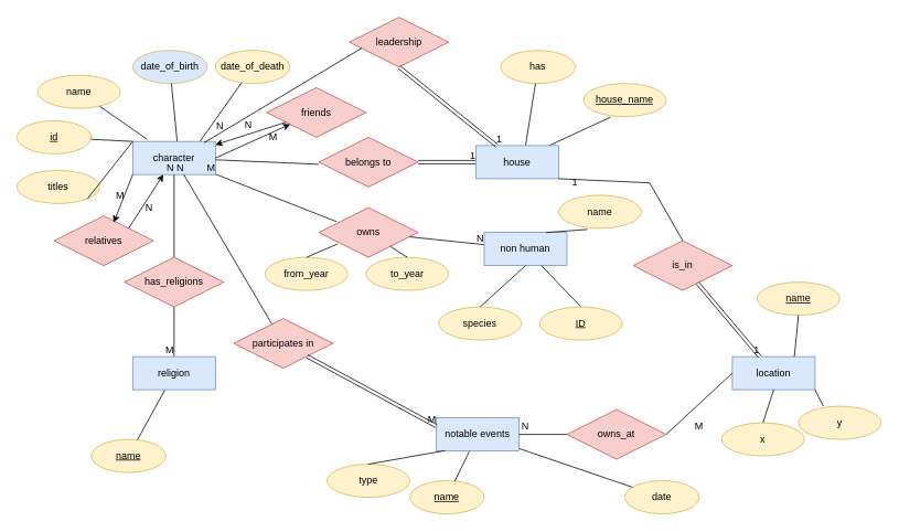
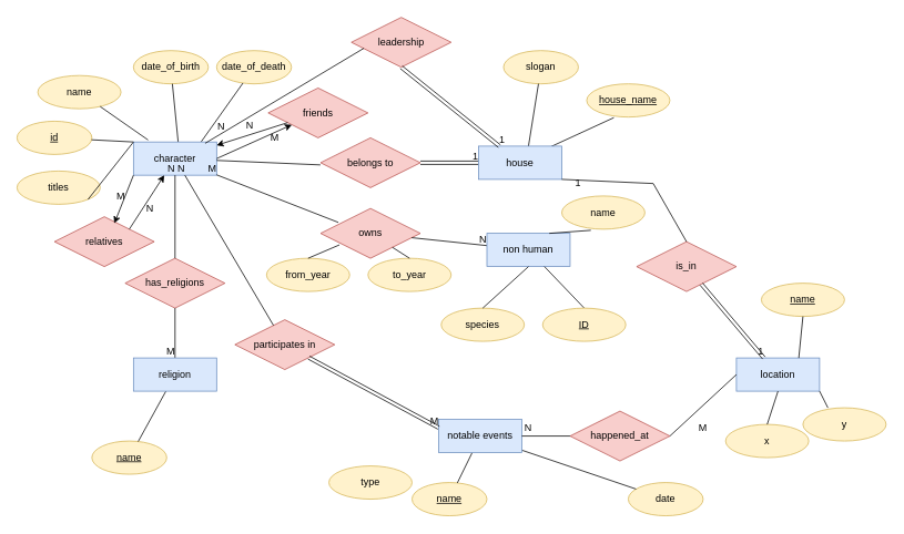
  <mxCell id="0" />
  <mxCell id="1" parent="0" />
- <mxCell id="2" value="date_of_birth" style="ellipse;whiteSpace=wrap;html=1;fontFamily=Helvetica;fillColor=#dae8fc;strokeColor=#d6b656;" parent="1" vertex="1"><mxGeometry x="160" y="60" width="90" height="40" as="geometry" /></mxCell>
+ <mxCell id="2" value="date_of_birth" style="ellipse;whiteSpace=wrap;html=1;fontFamily=Helvetica;fillColor=#fff2cc;strokeColor=#d6b656;" parent="1" vertex="1"><mxGeometry x="160" y="60" width="90" height="40" as="geometry" /></mxCell>
  <mxCell id="3" style="edgeStyle=orthogonalEdgeStyle;rounded=0;orthogonalLoop=1;jettySize=auto;html=1;exitX=0.5;exitY=1;exitDx=0;exitDy=0;fontFamily=Helvetica;" parent="1" source="2" target="2" edge="1"><mxGeometry relative="1" as="geometry" /></mxCell>
  <mxCell id="4" value="date_of_death" style="ellipse;whiteSpace=wrap;html=1;fontFamily=Helvetica;fillColor=#fff2cc;strokeColor=#d6b656;" parent="1" vertex="1"><mxGeometry x="260" y="60" width="90" height="40" as="geometry" /></mxCell>
  <mxCell id="5" value="&lt;u&gt;id&lt;/u&gt;" style="ellipse;whiteSpace=wrap;html=1;fontFamily=Helvetica;fillColor=#fff2cc;strokeColor=#d6b656;" parent="1" vertex="1"><mxGeometry x="20" y="145" width="90" height="40" as="geometry" /></mxCell>
  <mxCell id="6" value="" style="endArrow=none;html=1;rounded=0;fontFamily=Helvetica;exitX=0;exitY=0;exitDx=0;exitDy=0;" parent="1" target="5" edge="1"><mxGeometry width="50" height="50" relative="1" as="geometry"><mxPoint x="160" y="170" as="sourcePoint" /><mxPoint x="230" y="200" as="targetPoint" /></mxGeometry></mxCell>
  <mxCell id="7" value="" style="endArrow=none;html=1;rounded=0;fontFamily=Helvetica;" parent="1" target="2" edge="1"><mxGeometry width="50" height="50" relative="1" as="geometry"><mxPoint x="213.75" y="170" as="sourcePoint" /><mxPoint x="620" y="270" as="targetPoint" /></mxGeometry></mxCell>
  <mxCell id="8" value="" style="endArrow=none;html=1;rounded=0;fontFamily=Helvetica;" parent="1" target="4" edge="1"><mxGeometry width="50" height="50" relative="1" as="geometry"><mxPoint x="241.25" y="170" as="sourcePoint" /><mxPoint x="620" y="270" as="targetPoint" /></mxGeometry></mxCell>
- <mxCell id="9" value="has" style="ellipse;whiteSpace=wrap;html=1;fontFamily=Helvetica;fillColor=#fff2cc;strokeColor=#d6b656;" parent="1" vertex="1"><mxGeometry x="605" y="60" width="90" height="40" as="geometry" /></mxCell>
+ <mxCell id="9" value="slogan" style="ellipse;whiteSpace=wrap;html=1;fontFamily=Helvetica;fillColor=#fff2cc;strokeColor=#d6b656;" parent="1" vertex="1"><mxGeometry x="605" y="60" width="90" height="40" as="geometry" /></mxCell>
  <mxCell id="10" value="" style="endArrow=none;html=1;rounded=0;fontFamily=Helvetica;" parent="1" target="9" edge="1"><mxGeometry width="50" height="50" relative="1" as="geometry"><mxPoint x="634.167" y="180" as="sourcePoint" /><mxPoint x="625" y="270" as="targetPoint" /></mxGeometry></mxCell>
  <mxCell id="11" value="" style="endArrow=none;html=1;rounded=0;fontFamily=Helvetica;entryX=0.327;entryY=1.017;entryDx=0;entryDy=0;entryPerimeter=0;" parent="1" target="48" edge="1"><mxGeometry width="50" height="50" relative="1" as="geometry"><mxPoint x="652.5" y="180" as="sourcePoint" /><mxPoint x="766.639" y="97.094" as="targetPoint" /></mxGeometry></mxCell>
  <mxCell id="12" value="&lt;u&gt;name&lt;/u&gt;" style="ellipse;whiteSpace=wrap;html=1;fontFamily=Helvetica;fillColor=#fff2cc;strokeColor=#d6b656;" parent="1" vertex="1"><mxGeometry x="110" y="530" width="90" height="40" as="geometry" /></mxCell>
  <mxCell id="13" value="" style="endArrow=none;html=1;rounded=0;fontFamily=Helvetica;" parent="1" source="12" target="38" edge="1"><mxGeometry relative="1" as="geometry"><mxPoint x="380" y="330" as="sourcePoint" /><mxPoint x="200.5" y="520" as="targetPoint" /></mxGeometry></mxCell>
  <mxCell id="14" value="has_religions" style="shape=rhombus;perimeter=rhombusPerimeter;whiteSpace=wrap;html=1;align=center;fontFamily=Helvetica;fillColor=#f8cecc;strokeColor=#b85450;" parent="1" vertex="1"><mxGeometry x="150" y="310" width="120" height="60" as="geometry" /></mxCell>
  <mxCell id="15" value="&lt;u&gt;name&lt;/u&gt;" style="ellipse;whiteSpace=wrap;html=1;fontFamily=Helvetica;fillColor=#fff2cc;strokeColor=#d6b656;" parent="1" vertex="1"><mxGeometry x="495" y="580" width="90" height="40" as="geometry" /></mxCell>
  <mxCell id="16" value="" style="endArrow=none;html=1;rounded=0;fontFamily=Helvetica;" parent="1" source="15" target="37" edge="1"><mxGeometry relative="1" as="geometry"><mxPoint x="337" y="404" as="sourcePoint" /><mxPoint x="658.471" y="504" as="targetPoint" /></mxGeometry></mxCell>
  <mxCell id="17" value="participates in" style="shape=rhombus;perimeter=rhombusPerimeter;whiteSpace=wrap;html=1;align=center;fontFamily=Helvetica;fillColor=#f8cecc;strokeColor=#b85450;" parent="1" vertex="1"><mxGeometry x="282" y="384" width="120" height="60" as="geometry" /></mxCell>
  <mxCell id="18" value="owns" style="shape=rhombus;perimeter=rhombusPerimeter;whiteSpace=wrap;html=1;align=center;fontFamily=Helvetica;fillColor=#f8cecc;strokeColor=#b85450;" parent="1" vertex="1"><mxGeometry x="385" y="250" width="120" height="60" as="geometry" /></mxCell>
  <mxCell id="19" value="" style="endArrow=none;html=1;rounded=0;fontFamily=Helvetica;" parent="1" source="18" target="34" edge="1"><mxGeometry relative="1" as="geometry"><mxPoint x="385" y="370" as="sourcePoint" /><mxPoint x="625" y="295" as="targetPoint" /></mxGeometry></mxCell>
  <mxCell id="20" value="N" style="resizable=0;html=1;align=right;verticalAlign=bottom;fontFamily=Helvetica;" parent="19" connectable="0" vertex="1"><mxGeometry x="1" relative="1" as="geometry" /></mxCell>
  <mxCell id="21" value="date" style="ellipse;whiteSpace=wrap;html=1;fontFamily=Helvetica;fillColor=#fff2cc;strokeColor=#d6b656;" parent="1" vertex="1"><mxGeometry x="755" y="580" width="90" height="40" as="geometry" /></mxCell>
  <mxCell id="22" value="" style="endArrow=none;html=1;rounded=0;fontFamily=Helvetica;" parent="1" source="37" target="21" edge="1"><mxGeometry relative="1" as="geometry"><mxPoint x="707" y="501.945" as="sourcePoint" /><mxPoint x="1017" y="344" as="targetPoint" /></mxGeometry></mxCell>
  <mxCell id="23" value="character" style="whiteSpace=wrap;html=1;align=center;fillColor=#dae8fc;strokeColor=#6c8ebf;fontFamily=Helvetica;" parent="1" vertex="1"><mxGeometry x="160" y="170" width="100" height="40" as="geometry" /></mxCell>
  <mxCell id="24" value="" style="endArrow=none;html=1;rounded=0;fontFamily=Helvetica;" parent="1" target="23" edge="1"><mxGeometry relative="1" as="geometry"><mxPoint x="406.341" y="266.829" as="sourcePoint" /><mxPoint x="620" y="370" as="targetPoint" /></mxGeometry></mxCell>
  <mxCell id="25" value="Μ" style="resizable=0;html=1;align=right;verticalAlign=bottom;fontFamily=Helvetica;" parent="24" connectable="0" vertex="1"><mxGeometry x="1" relative="1" as="geometry" /></mxCell>
  <mxCell id="26" value="" style="endArrow=none;html=1;rounded=0;fontFamily=Helvetica;" parent="1" source="17" target="23" edge="1"><mxGeometry relative="1" as="geometry"><mxPoint x="460" y="370" as="sourcePoint" /><mxPoint x="620" y="370" as="targetPoint" /></mxGeometry></mxCell>
  <mxCell id="27" value="N" style="resizable=0;html=1;align=right;verticalAlign=bottom;fontFamily=Helvetica;" parent="26" connectable="0" vertex="1"><mxGeometry x="1" relative="1" as="geometry" /></mxCell>
  <mxCell id="28" value="" style="endArrow=none;html=1;rounded=0;fontFamily=Helvetica;" parent="1" source="14" target="23" edge="1"><mxGeometry relative="1" as="geometry"><mxPoint x="460" y="370" as="sourcePoint" /><mxPoint x="620" y="370" as="targetPoint" /></mxGeometry></mxCell>
  <mxCell id="29" value="N" style="resizable=0;html=1;align=right;verticalAlign=bottom;fontFamily=Helvetica;" parent="28" connectable="0" vertex="1"><mxGeometry x="1" relative="1" as="geometry" /></mxCell>
  <mxCell id="30" value="" style="endArrow=none;html=1;rounded=0;fontFamily=Helvetica;" parent="1" target="23" edge="1"><mxGeometry relative="1" as="geometry"><mxPoint x="384.8" y="197.6" as="sourcePoint" /><mxPoint x="620" y="370" as="targetPoint" /></mxGeometry></mxCell>
  <mxCell id="31" value="N" style="resizable=0;html=1;align=right;verticalAlign=bottom;fontFamily=Helvetica;" parent="30" connectable="0" vertex="1"><mxGeometry x="1" relative="1" as="geometry"><mxPoint x="10" y="-32" as="offset" /></mxGeometry></mxCell>
  <mxCell id="32" value="" style="shape=link;html=1;rounded=0;fontFamily=Helvetica;" parent="1" edge="1"><mxGeometry relative="1" as="geometry"><mxPoint x="505" y="195" as="sourcePoint" /><mxPoint x="575" y="195" as="targetPoint" /></mxGeometry></mxCell>
  <mxCell id="33" value="1" style="resizable=0;html=1;align=right;verticalAlign=bottom;fontFamily=Helvetica;" parent="32" connectable="0" vertex="1"><mxGeometry x="1" relative="1" as="geometry" /></mxCell>
  <mxCell id="34" value="non human" style="whiteSpace=wrap;html=1;align=center;fillColor=#dae8fc;strokeColor=#6c8ebf;fontFamily=Helvetica;" parent="1" vertex="1"><mxGeometry x="585" y="280" width="100" height="40" as="geometry" /></mxCell>
  <mxCell id="35" value="" style="endArrow=none;html=1;rounded=0;fontFamily=Helvetica;" parent="1" source="14" target="38" edge="1"><mxGeometry relative="1" as="geometry"><mxPoint x="290" y="370" as="sourcePoint" /><mxPoint x="290" y="460" as="targetPoint" /></mxGeometry></mxCell>
  <mxCell id="36" value="M" style="resizable=0;html=1;align=right;verticalAlign=bottom;fontFamily=Helvetica;" parent="35" connectable="0" vertex="1"><mxGeometry x="1" relative="1" as="geometry" /></mxCell>
  <mxCell id="37" value="notable events" style="whiteSpace=wrap;html=1;align=center;fillColor=#dae8fc;strokeColor=#6c8ebf;fontFamily=Helvetica;" parent="1" vertex="1"><mxGeometry x="527" y="504" width="100" height="40" as="geometry" /></mxCell>
  <mxCell id="38" value="religion" style="whiteSpace=wrap;html=1;align=center;fillColor=#dae8fc;strokeColor=#6c8ebf;fontFamily=Helvetica;" parent="1" vertex="1"><mxGeometry x="160" y="430" width="100" height="40" as="geometry" /></mxCell>
  <mxCell id="39" value="" style="endArrow=none;html=1;rounded=0;entryX=0.5;entryY=1;entryDx=0;entryDy=0;fontFamily=Helvetica;" parent="1" source="34" target="49" edge="1"><mxGeometry relative="1" as="geometry"><mxPoint x="545" y="320" as="sourcePoint" /><mxPoint x="790.747" y="386.6" as="targetPoint" /></mxGeometry></mxCell>
  <mxCell id="40" value="" style="shape=link;html=1;rounded=0;entryX=0;entryY=0.25;entryDx=0;entryDy=0;fontFamily=Helvetica;" parent="1" source="17" target="37" edge="1"><mxGeometry relative="1" as="geometry"><mxPoint x="487" y="324" as="sourcePoint" /><mxPoint x="647" y="324" as="targetPoint" /></mxGeometry></mxCell>
  <mxCell id="41" value="M" style="resizable=0;html=1;align=right;verticalAlign=bottom;fontFamily=Helvetica;" parent="40" connectable="0" vertex="1"><mxGeometry x="1" relative="1" as="geometry" /></mxCell>
  <mxCell id="42" value="species" style="ellipse;whiteSpace=wrap;html=1;align=center;fillColor=#fff2cc;strokeColor=#d6b656;fontFamily=Helvetica;" parent="1" vertex="1"><mxGeometry x="530" y="370" width="100" height="40" as="geometry" /></mxCell>
  <mxCell id="43" value="name" style="ellipse;whiteSpace=wrap;html=1;align=center;fillColor=#fff2cc;strokeColor=#d6b656;fontFamily=Helvetica;" parent="1" vertex="1"><mxGeometry x="675" y="235" width="100" height="40" as="geometry" /></mxCell>
  <mxCell id="44" style="edgeStyle=orthogonalEdgeStyle;rounded=0;orthogonalLoop=1;jettySize=auto;html=1;exitX=0.5;exitY=1;exitDx=0;exitDy=0;fontFamily=Helvetica;" parent="1" source="42" target="42" edge="1"><mxGeometry relative="1" as="geometry" /></mxCell>
  <mxCell id="45" value="" style="endArrow=none;html=1;rounded=0;exitX=0.5;exitY=0;exitDx=0;exitDy=0;entryX=0.5;entryY=1;entryDx=0;entryDy=0;fontFamily=Helvetica;" parent="1" source="42" target="34" edge="1"><mxGeometry relative="1" as="geometry"><mxPoint x="665" y="410" as="sourcePoint" /><mxPoint x="825" y="410" as="targetPoint" /></mxGeometry></mxCell>
  <mxCell id="46" value="" style="endArrow=none;html=1;rounded=0;exitX=0.35;exitY=1.033;exitDx=0;exitDy=0;exitPerimeter=0;entryX=0.75;entryY=0;entryDx=0;entryDy=0;fontFamily=Helvetica;" parent="1" source="43" target="34" edge="1"><mxGeometry relative="1" as="geometry"><mxPoint x="665" y="410" as="sourcePoint" /><mxPoint x="825" y="410" as="targetPoint" /></mxGeometry></mxCell>
  <mxCell id="47" value="house" style="whiteSpace=wrap;html=1;align=center;fillColor=#dae8fc;strokeColor=#6c8ebf;fontFamily=Helvetica;" parent="1" vertex="1"><mxGeometry x="575" y="175" width="100" height="40" as="geometry" /></mxCell>
  <mxCell id="48" value="house_name" style="ellipse;whiteSpace=wrap;html=1;align=center;fontStyle=4;fillColor=#fff2cc;strokeColor=#d6b656;fontFamily=Helvetica;" parent="1" vertex="1"><mxGeometry x="705" y="100" width="100" height="40" as="geometry" /></mxCell>
  <mxCell id="49" value="ID" style="ellipse;whiteSpace=wrap;html=1;align=center;fontStyle=4;fillColor=#fff2cc;strokeColor=#d6b656;direction=west;fontFamily=Helvetica;" parent="1" vertex="1"><mxGeometry x="652" y="370" width="100" height="40" as="geometry" /></mxCell>
  <mxCell id="50" value="from_year" style="ellipse;whiteSpace=wrap;html=1;align=center;fillColor=#fff2cc;strokeColor=#d6b656;fontFamily=Helvetica;" parent="1" vertex="1"><mxGeometry x="320" y="310" width="100" height="40" as="geometry" /></mxCell>
  <mxCell id="51" value="to_year" style="ellipse;whiteSpace=wrap;html=1;align=center;fillColor=#fff2cc;strokeColor=#d6b656;fontFamily=Helvetica;" parent="1" vertex="1"><mxGeometry x="442" y="310" width="100" height="40" as="geometry" /></mxCell>
  <mxCell id="52" value="belongs to" style="shape=rhombus;perimeter=rhombusPerimeter;whiteSpace=wrap;html=1;align=center;fillColor=#f8cecc;strokeColor=#b85450;fontFamily=Helvetica;" parent="1" vertex="1"><mxGeometry x="385" y="165" width="120" height="60" as="geometry" /></mxCell>
  <mxCell id="53" value="titles" style="ellipse;whiteSpace=wrap;html=1;align=center;fillColor=#fff2cc;strokeColor=#d6b656;fontFamily=Helvetica;" parent="1" vertex="1"><mxGeometry x="20" y="205" width="100" height="40" as="geometry" /></mxCell>
  <mxCell id="54" value="" style="endArrow=none;html=1;rounded=0;exitX=1;exitY=1;exitDx=0;exitDy=0;entryX=0;entryY=0;entryDx=0;entryDy=0;fontFamily=Helvetica;" parent="1" source="53" target="23" edge="1"><mxGeometry relative="1" as="geometry"><mxPoint x="400" y="340" as="sourcePoint" /><mxPoint x="560" y="340" as="targetPoint" /></mxGeometry></mxCell>
  <mxCell id="55" value="relatives" style="shape=rhombus;perimeter=rhombusPerimeter;whiteSpace=wrap;html=1;align=center;fillColor=#f8cecc;strokeColor=#b85450;fontFamily=Helvetica;" parent="1" vertex="1"><mxGeometry x="65" y="260" width="120" height="60" as="geometry" /></mxCell>
  <mxCell id="56" value="" style="endArrow=classic;html=1;rounded=0;exitX=0;exitY=1;exitDx=0;exitDy=0;entryX=0.6;entryY=0.133;entryDx=0;entryDy=0;entryPerimeter=0;fontFamily=Helvetica;" parent="1" source="23" target="55" edge="1"><mxGeometry width="50" height="50" relative="1" as="geometry"><mxPoint x="890" y="360" as="sourcePoint" /><mxPoint x="940" y="310" as="targetPoint" /></mxGeometry></mxCell>
  <mxCell id="57" value="" style="endArrow=classic;html=1;rounded=0;exitX=1;exitY=0;exitDx=0;exitDy=0;fontFamily=Helvetica;" parent="1" source="55" target="23" edge="1"><mxGeometry width="50" height="50" relative="1" as="geometry"><mxPoint x="890" y="360" as="sourcePoint" /><mxPoint x="940" y="310" as="targetPoint" /></mxGeometry></mxCell>
  <mxCell id="58" value="friends" style="shape=rhombus;perimeter=rhombusPerimeter;whiteSpace=wrap;html=1;align=center;fillColor=#f8cecc;strokeColor=#b85450;fontFamily=Helvetica;" parent="1" vertex="1"><mxGeometry x="322" y="105" width="120" height="60" as="geometry" /></mxCell>
  <mxCell id="59" value="" style="endArrow=classic;html=1;rounded=0;fontFamily=Helvetica;" parent="1" source="58" target="23" edge="1"><mxGeometry width="50" height="50" relative="1" as="geometry"><mxPoint x="140" y="360" as="sourcePoint" /><mxPoint x="190" y="310" as="targetPoint" /></mxGeometry></mxCell>
  <mxCell id="60" value="" style="endArrow=classic;html=1;rounded=0;fontFamily=Helvetica;" parent="1" target="58" edge="1"><mxGeometry width="50" height="50" relative="1" as="geometry"><mxPoint x="260" y="190" as="sourcePoint" /><mxPoint x="190" y="310" as="targetPoint" /></mxGeometry></mxCell>
  <mxCell id="61" value="type" style="ellipse;whiteSpace=wrap;html=1;align=center;fillColor=#fff2cc;strokeColor=#d6b656;fontFamily=Helvetica;" parent="1" vertex="1"><mxGeometry x="395" y="560" width="100" height="40" as="geometry" /></mxCell>
- <mxCell id="62" value="" style="endArrow=none;html=1;rounded=0;exitX=0.5;exitY=0;exitDx=0;exitDy=0;entryX=0.106;entryY=0.99;entryDx=0;entryDy=0;entryPerimeter=0;fontFamily=Helvetica;" parent="1" source="61" target="37" edge="1"><mxGeometry relative="1" as="geometry"><mxPoint x="487" y="554" as="sourcePoint" /><mxPoint x="607" y="464" as="targetPoint" /></mxGeometry></mxCell>
  <mxCell id="63" value="leadership" style="shape=rhombus;perimeter=rhombusPerimeter;whiteSpace=wrap;html=1;align=center;fillColor=#f8cecc;strokeColor=#b85450;fontFamily=Helvetica;" parent="1" vertex="1"><mxGeometry x="422" y="20" width="120" height="60" as="geometry" /></mxCell>
  <mxCell id="64" value="" style="shape=link;html=1;rounded=0;entryX=0.25;entryY=0;entryDx=0;entryDy=0;exitX=0.5;exitY=1;exitDx=0;exitDy=0;fontFamily=Helvetica;" parent="1" source="63" target="47" edge="1"><mxGeometry relative="1" as="geometry"><mxPoint x="345" y="130" as="sourcePoint" /><mxPoint x="505" y="130" as="targetPoint" /></mxGeometry></mxCell>
  <mxCell id="65" value="1" style="resizable=0;html=1;align=right;verticalAlign=bottom;fontFamily=Helvetica;" parent="64" connectable="0" vertex="1"><mxGeometry x="1" relative="1" as="geometry"><mxPoint x="7" as="offset" /></mxGeometry></mxCell>
  <mxCell id="66" value="" style="endArrow=none;html=1;rounded=0;entryX=0.862;entryY=0.04;entryDx=0;entryDy=0;exitX=0.125;exitY=0.62;exitDx=0;exitDy=0;exitPerimeter=0;entryPerimeter=0;fontFamily=Helvetica;" parent="1" source="63" target="23" edge="1"><mxGeometry relative="1" as="geometry"><mxPoint x="345" y="130" as="sourcePoint" /><mxPoint x="505" y="130" as="targetPoint" /></mxGeometry></mxCell>
  <mxCell id="67" value="" style="endArrow=none;html=1;rounded=0;exitX=0.5;exitY=0;exitDx=0;exitDy=0;fontFamily=Helvetica;" parent="1" source="50" edge="1"><mxGeometry relative="1" as="geometry"><mxPoint x="340" y="430" as="sourcePoint" /><mxPoint x="407.692" y="293.846" as="targetPoint" /></mxGeometry></mxCell>
  <mxCell id="68" value="" style="endArrow=none;html=1;rounded=0;entryX=0.5;entryY=0;entryDx=0;entryDy=0;fontFamily=Helvetica;" parent="1" source="18" target="51" edge="1"><mxGeometry relative="1" as="geometry"><mxPoint x="345" y="430" as="sourcePoint" /><mxPoint x="505" y="430" as="targetPoint" /></mxGeometry></mxCell>
  <mxCell id="69" value="name" style="ellipse;whiteSpace=wrap;html=1;align=center;fillColor=#fff2cc;strokeColor=#d6b656;fontFamily=Helvetica;" parent="1" vertex="1"><mxGeometry x="45" y="90" width="100" height="40" as="geometry" /></mxCell>
  <mxCell id="70" value="" style="endArrow=none;html=1;rounded=0;entryX=0.176;entryY=-0.06;entryDx=0;entryDy=0;entryPerimeter=0;fontFamily=Helvetica;" parent="1" source="69" target="23" edge="1"><mxGeometry relative="1" as="geometry"><mxPoint x="345" y="220" as="sourcePoint" /><mxPoint x="505" y="220" as="targetPoint" /></mxGeometry></mxCell>
  <mxCell id="71" value="M" style="text;html=1;strokeColor=none;fillColor=none;align=center;verticalAlign=middle;whiteSpace=wrap;rounded=0;fontFamily=Helvetica;" parent="1" vertex="1"><mxGeometry x="300" y="150" width="60" height="30" as="geometry" /></mxCell>
  <mxCell id="72" value="N" style="text;html=1;strokeColor=none;fillColor=none;align=center;verticalAlign=middle;whiteSpace=wrap;rounded=0;fontFamily=Helvetica;" parent="1" vertex="1"><mxGeometry x="270" y="135" width="60" height="30" as="geometry" /></mxCell>
  <mxCell id="73" value="N" style="text;html=1;strokeColor=none;fillColor=none;align=center;verticalAlign=middle;whiteSpace=wrap;rounded=0;fontFamily=Helvetica;" parent="1" vertex="1"><mxGeometry x="150" y="235" width="60" height="30" as="geometry" /></mxCell>
  <mxCell id="74" value="M" style="text;html=1;strokeColor=none;fillColor=none;align=center;verticalAlign=middle;whiteSpace=wrap;rounded=0;fontFamily=Helvetica;" parent="1" vertex="1"><mxGeometry x="115" y="220" width="60" height="30" as="geometry" /></mxCell>
  <mxCell id="75" value="location" style="whiteSpace=wrap;html=1;align=center;fillColor=#dae8fc;strokeColor=#6c8ebf;fontFamily=Helvetica;" parent="1" vertex="1"><mxGeometry x="885" y="430" width="100" height="40" as="geometry" /></mxCell>
  <mxCell id="76" value="is_in" style="shape=rhombus;perimeter=rhombusPerimeter;whiteSpace=wrap;html=1;align=center;fillColor=#f8cecc;strokeColor=#b85450;fontFamily=Helvetica;" parent="1" vertex="1"><mxGeometry x="765" y="290" width="120" height="60" as="geometry" /></mxCell>
  <mxCell id="77" value="" style="endArrow=none;html=1;rounded=0;entryX=0.5;entryY=0;entryDx=0;entryDy=0;exitX=1;exitY=1;exitDx=0;exitDy=0;fontFamily=Helvetica;" parent="1" source="47" target="76" edge="1"><mxGeometry relative="1" as="geometry"><mxPoint x="305" y="360" as="sourcePoint" /><mxPoint x="465" y="360" as="targetPoint" /><Array as="points"><mxPoint x="785" y="220" /></Array></mxGeometry></mxCell>
- <mxCell id="78" value="owns_at" style="shape=rhombus;perimeter=rhombusPerimeter;whiteSpace=wrap;html=1;align=center;fillColor=#f8cecc;strokeColor=#b85450;fontFamily=Helvetica;" parent="1" vertex="1"><mxGeometry x="685" y="494" width="120" height="60" as="geometry" /></mxCell>
+ <mxCell id="78" value="happened_at" style="shape=rhombus;perimeter=rhombusPerimeter;whiteSpace=wrap;html=1;align=center;fillColor=#f8cecc;strokeColor=#b85450;fontFamily=Helvetica;" parent="1" vertex="1"><mxGeometry x="685" y="494" width="120" height="60" as="geometry" /></mxCell>
  <mxCell id="79" value="" style="endArrow=none;html=1;rounded=0;entryX=0;entryY=0.5;entryDx=0;entryDy=0;exitX=1;exitY=0.5;exitDx=0;exitDy=0;fontFamily=Helvetica;" parent="1" source="37" target="78" edge="1"><mxGeometry relative="1" as="geometry"><mxPoint x="305" y="360" as="sourcePoint" /><mxPoint x="465" y="360" as="targetPoint" /></mxGeometry></mxCell>
  <mxCell id="80" value="" style="endArrow=none;html=1;rounded=0;entryX=0;entryY=0.5;entryDx=0;entryDy=0;exitX=1;exitY=0.5;exitDx=0;exitDy=0;fontFamily=Helvetica;" parent="1" source="78" target="75" edge="1"><mxGeometry relative="1" as="geometry"><mxPoint x="305" y="360" as="sourcePoint" /><mxPoint x="465" y="360" as="targetPoint" /></mxGeometry></mxCell>
  <mxCell id="81" value="name" style="ellipse;whiteSpace=wrap;html=1;align=center;fontStyle=4;fillColor=#fff2cc;strokeColor=#d6b656;fontFamily=Helvetica;" parent="1" vertex="1"><mxGeometry x="915" y="340" width="100" height="40" as="geometry" /></mxCell>
  <mxCell id="82" value="x" style="ellipse;whiteSpace=wrap;html=1;align=center;fontStyle=0;fillColor=#fff2cc;strokeColor=#d6b656;fontFamily=Helvetica;" parent="1" vertex="1"><mxGeometry x="872" y="510" width="100" height="40" as="geometry" /></mxCell>
  <mxCell id="83" value="y" style="ellipse;whiteSpace=wrap;html=1;align=center;fontStyle=0;fillColor=#fff2cc;strokeColor=#d6b656;fontFamily=Helvetica;" parent="1" vertex="1"><mxGeometry x="965" y="490" width="100" height="40" as="geometry" /></mxCell>
  <mxCell id="84" value="" style="endArrow=none;html=1;rounded=0;exitX=0.3;exitY=0;exitDx=0;exitDy=0;exitPerimeter=0;entryX=1;entryY=1;entryDx=0;entryDy=0;fontFamily=Helvetica;" parent="1" source="83" target="75" edge="1"><mxGeometry relative="1" as="geometry"><mxPoint x="955" y="380" as="sourcePoint" /><mxPoint x="1115" y="380" as="targetPoint" /></mxGeometry></mxCell>
  <mxCell id="85" value="" style="endArrow=none;html=1;rounded=0;entryX=0.5;entryY=0;entryDx=0;entryDy=0;exitX=0.5;exitY=1;exitDx=0;exitDy=0;fontFamily=Helvetica;" parent="1" source="75" target="82" edge="1"><mxGeometry relative="1" as="geometry"><mxPoint x="955" y="380" as="sourcePoint" /><mxPoint x="1115" y="380" as="targetPoint" /></mxGeometry></mxCell>
  <mxCell id="86" value="1" style="text;html=1;strokeColor=none;fillColor=none;align=center;verticalAlign=middle;whiteSpace=wrap;rounded=0;fontFamily=Helvetica;" parent="1" vertex="1"><mxGeometry x="665" y="205" width="60" height="30" as="geometry" /></mxCell>
  <mxCell id="87" value="M" style="text;html=1;strokeColor=none;fillColor=none;align=center;verticalAlign=middle;whiteSpace=wrap;rounded=0;fontFamily=Helvetica;" parent="1" vertex="1"><mxGeometry x="815" y="500" width="60" height="30" as="geometry" /></mxCell>
  <mxCell id="88" value="N" style="text;html=1;strokeColor=none;fillColor=none;align=center;verticalAlign=middle;whiteSpace=wrap;rounded=0;fontFamily=Helvetica;" parent="1" vertex="1"><mxGeometry x="605" y="500" width="60" height="30" as="geometry" /></mxCell>
  <mxCell id="89" value="" style="shape=link;html=1;rounded=0;fontFamily=Helvetica;" parent="1" source="76" target="75" edge="1"><mxGeometry relative="1" as="geometry"><mxPoint x="495" y="410" as="sourcePoint" /><mxPoint x="655" y="410" as="targetPoint" /></mxGeometry></mxCell>
  <mxCell id="90" value="1" style="resizable=0;html=1;align=right;verticalAlign=bottom;fontFamily=Helvetica;" parent="89" connectable="0" vertex="1"><mxGeometry x="1" relative="1" as="geometry" /></mxCell>
  <mxCell id="91" value="" style="endArrow=none;html=1;rounded=0;fontFamily=Helvetica;exitX=0.75;exitY=0;exitDx=0;exitDy=0;entryX=0.5;entryY=1;entryDx=0;entryDy=0;" edge="1" parent="1" source="75" target="81"><mxGeometry width="50" height="50" relative="1" as="geometry"><mxPoint x="555" y="420" as="sourcePoint" /><mxPoint x="605" y="370" as="targetPoint" /></mxGeometry></mxCell>
